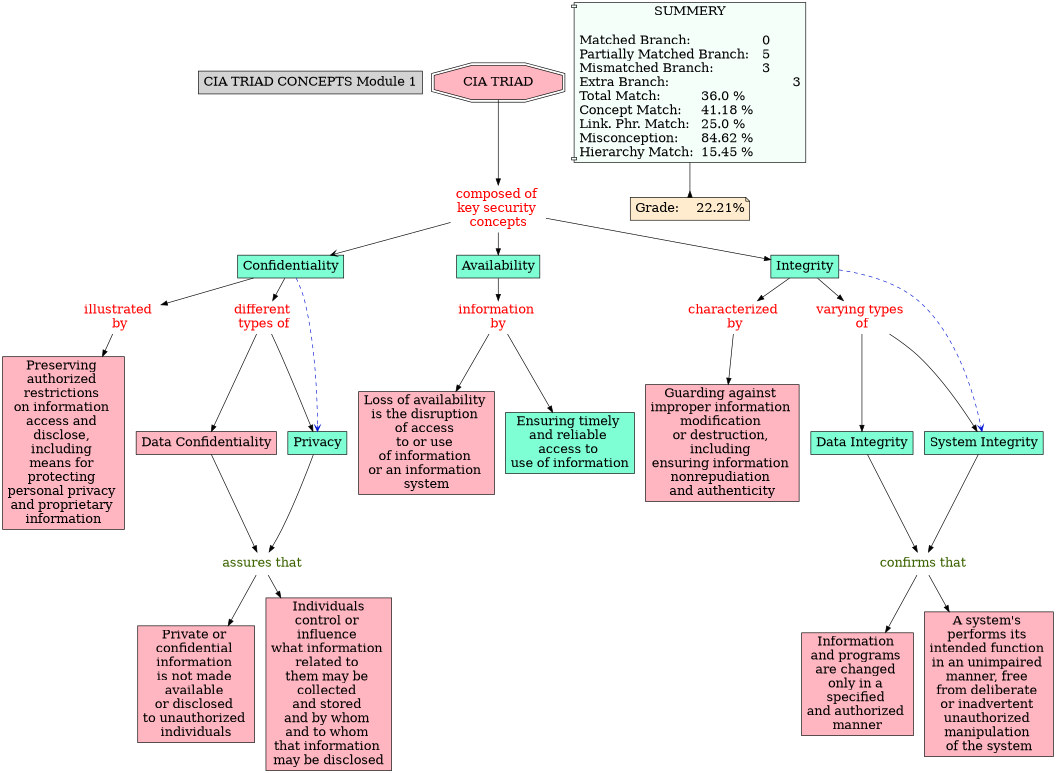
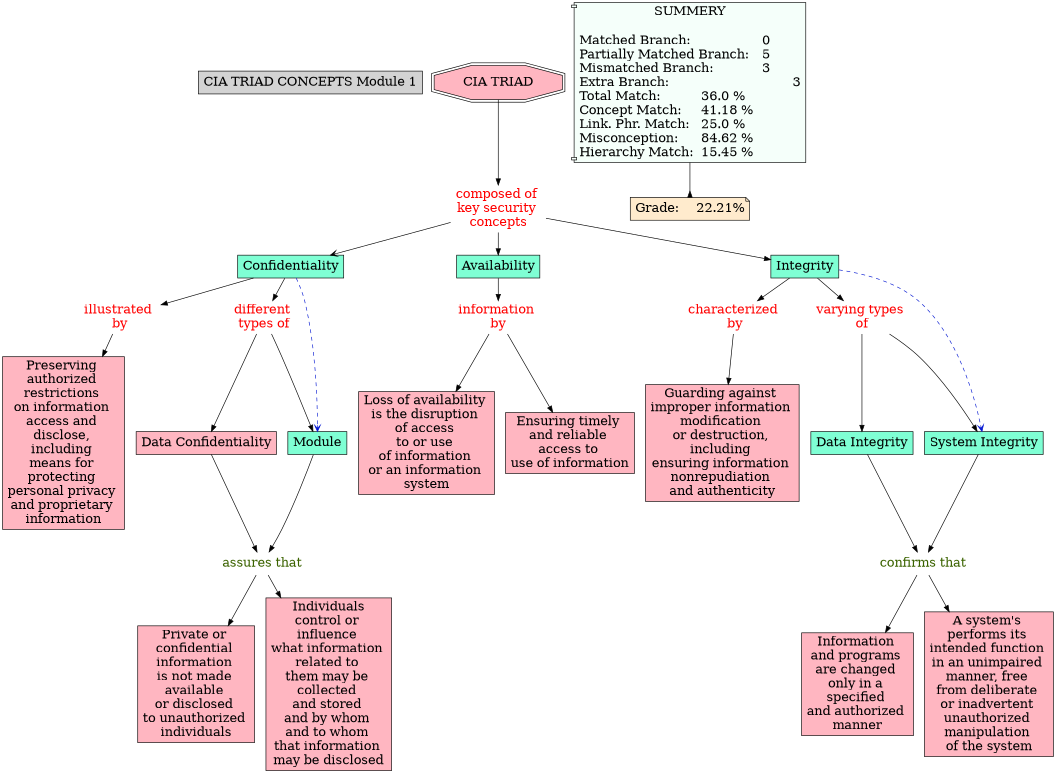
  digraph {
    node [Gsplines=true fontsize=20 shape=rect style=filled fillcolor="#FFB6C1"]
    edge [constraint=true]
    n1 [label="CIA TRIAD CONCEPTS Module 1" fillcolor=""]
    n2 [label="Data Confidentiality\n"]
    n3 [fontcolor="#3B6300" label="assures that\n" shape=none style="" fillcolor=""]
    n4 [label="Private or \nconfidential \ninformation \nis not made \navailable \nor disclosed \nto unauthorized \nindividuals"]
    n5 [label=" Individuals \ncontrol or \ninfluence \nwhat information \nrelated to \nthem may be \ncollected \nand stored \nand by whom \nand to whom \nthat information \nmay be disclosed\n"]
    n6 [fillcolor=aquamarine label="Data Integrity\n"]
    n7 [fontcolor="#3B6300" label="confirms that\n" shape=none style="" fillcolor=""]
    n8 [label="Information \nand programs \nare changed \nonly in a \nspecified \nand authorized \nmanner"]
    n9 [label="A system's \nperforms its \nintended function \nin an unimpaired \nmanner, free \nfrom deliberate \nor inadvertent \nunauthorized \nmanipulation \nof the system\n"]
    n10 [fontcolor=red label="characterized \nby" shape=none style="" fillcolor=""]
    n11 [label="Guarding against \nimproper information \nmodification \nor destruction, \nincluding \nensuring information \nnonrepudiation \nand authenticity\n"]
    n12 [fontcolor=red label="varying types \nof" shape=none style="" fillcolor=""]
    n13 [fillcolor=aquamarine label="System Integrity\n"]
    n14 [fillcolor=aquamarine label=Confidentiality]
    n15 [fontcolor=red label="illustrated \nby" shape=none style="" fillcolor=""]
    n16 [fontcolor=red label="different \ntypes of" shape=none style="" fillcolor=""]
-   n17 [fillcolor=aquamarine label=Privacy]
+   n17 [fillcolor=aquamarine label=Module]
    n18 [label="Preserving \nauthorized \nrestrictions \non information \naccess and \ndisclose, \nincluding \nmeans for \nprotecting \npersonal privacy \nand proprietary \ninformation"]
    n19 [fontcolor=red label="composed of \nkey security \nconcepts" shape=none style="" fillcolor=""]
    n20 [fillcolor=aquamarine label=Availability]
    n21 [fillcolor=aquamarine label=Integrity]
    n22 [fontcolor=red label="information \nby" shape=none style="" fillcolor=""]
    n23 [label="Loss of availability \nis the disruption \nof access \nto or use \nof information \nor an information \nsystem"]
-   n24 [fillcolor=aquamarine label="Ensuring timely \nand reliable \naccess to \nuse of information\n"]
+   n24 [label="Ensuring timely \nand reliable \naccess to \nuse of information\n"]
    n25 [label="CIA TRIAD" shape=doubleoctagon]
    n26 [fillcolor="#F5FFFA" label="SUMMERY\n\nMatched Branch:			0\lPartially Matched Branch:	5\lMismatched Branch:		3\lExtra Branch:				3\lTotal Match:		36.0 %\lConcept Match:	41.18 %\lLink. Phr. Match:	25.0 %\lMisconception:	84.62 %\lHierarchy Match:	15.45 %\l" shape=component]
    n27 [fillcolor="#FFEBCD" label="Grade:	22.21%" shape=note]
    n2 -> n3
    n3 -> n4
    n3 -> n5
    n6 -> n7
    n7 -> n8
    n7 -> n9
    n10 -> n11
    n12 -> n6
    n12 -> n13
    n13 -> n7
    n14 -> n15
    n14 -> n16
    n14 -> n17 [arrowhead=open color="#0316D1" style=dashed]
    n15 -> n18
    n16 -> n2
    n16 -> n17
    n17 -> n3
    n19 -> n14 [arrowhead=open]
    n19 -> n20
    n19 -> n21
    n20 -> n22
    n21 -> n10
    n21 -> n12
    n21 -> n13 [arrowhead=open color="#0316D1" style=dashed]
    n22 -> n23
    n22 -> n24
    n25 -> n19
    n26 -> n27 [arrowhead=inv color=black]
  }
